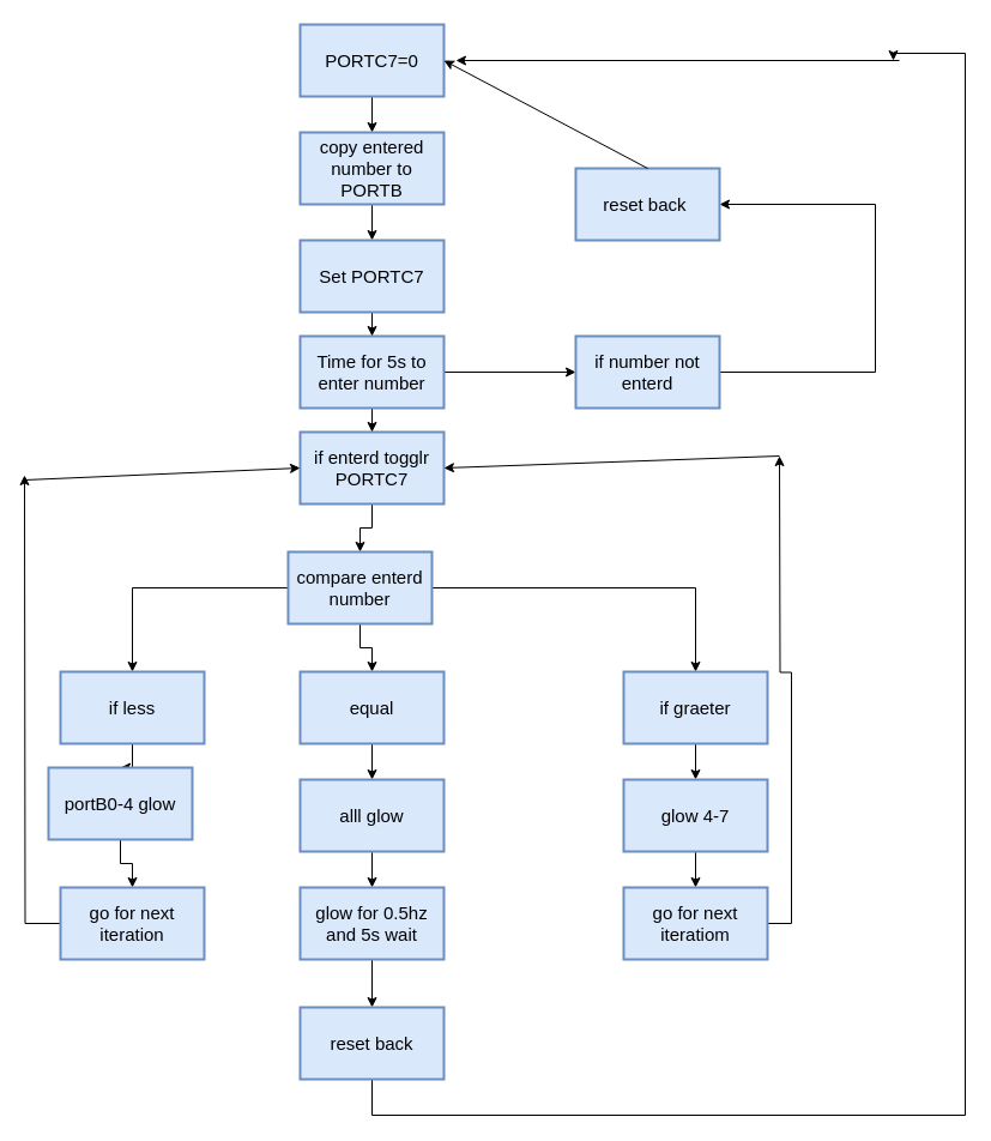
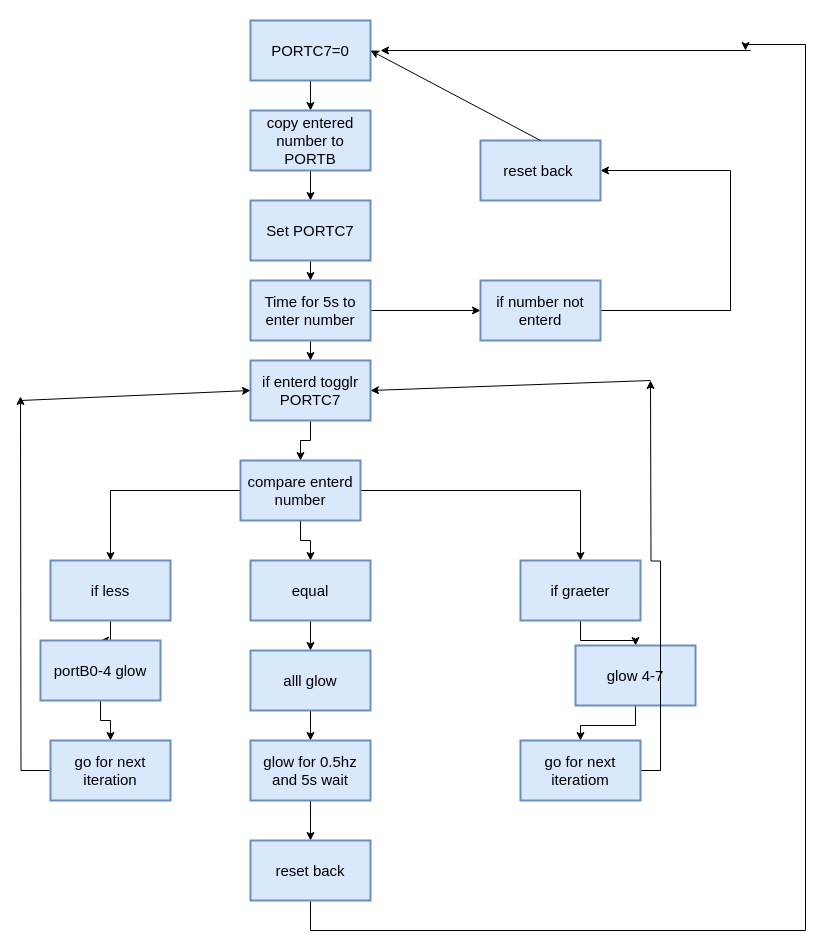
  <mxCell id="0" />
  <mxCell id="1" parent="0" />
  <mxCell id="2" value="" style="edgeStyle=orthogonalEdgeStyle;rounded=0;orthogonalLoop=1;jettySize=auto;html=1;fontSize=15;fontColor=#000000;" edge="1" parent="1" source="3" target="5"><mxGeometry relative="1" as="geometry" /></mxCell>
  <mxCell id="3" value="PORTC7=0" style="rounded=0;whiteSpace=wrap;html=1;fontSize=15;strokeWidth=2;fillColor=#dae8fc;strokeColor=#6c8ebf;" vertex="1" parent="1"><mxGeometry x="250" y="20" width="120" height="60" as="geometry" /></mxCell>
  <mxCell id="4" value="" style="edgeStyle=orthogonalEdgeStyle;rounded=0;orthogonalLoop=1;jettySize=auto;html=1;fontSize=15;fontColor=#000000;" edge="1" parent="1" source="5" target="7"><mxGeometry relative="1" as="geometry" /></mxCell>
  <mxCell id="5" value="copy entered number to PORTB" style="whiteSpace=wrap;html=1;rounded=0;fontSize=15;strokeColor=#6c8ebf;strokeWidth=2;fillColor=#dae8fc;" vertex="1" parent="1"><mxGeometry x="250" y="110" width="120" height="60" as="geometry" /></mxCell>
  <mxCell id="6" value="" style="edgeStyle=orthogonalEdgeStyle;rounded=0;orthogonalLoop=1;jettySize=auto;html=1;fontSize=15;fontColor=#000000;" edge="1" parent="1" source="7" target="10"><mxGeometry relative="1" as="geometry" /></mxCell>
  <mxCell id="7" value="Set PORTC7" style="whiteSpace=wrap;html=1;rounded=0;fontSize=15;strokeColor=#6c8ebf;strokeWidth=2;fillColor=#dae8fc;" vertex="1" parent="1"><mxGeometry x="250" y="200" width="120" height="60" as="geometry" /></mxCell>
  <mxCell id="8" value="" style="edgeStyle=orthogonalEdgeStyle;rounded=0;orthogonalLoop=1;jettySize=auto;html=1;fontSize=15;fontColor=#000000;" edge="1" parent="1" source="10" target="12"><mxGeometry relative="1" as="geometry" /></mxCell>
  <mxCell id="9" value="" style="edgeStyle=orthogonalEdgeStyle;rounded=0;orthogonalLoop=1;jettySize=auto;html=1;fontSize=15;fontColor=#000000;" edge="1" parent="1" source="10" target="16"><mxGeometry relative="1" as="geometry" /></mxCell>
  <mxCell id="10" value="Time for 5s to enter number" style="whiteSpace=wrap;html=1;rounded=0;fontSize=15;strokeColor=#6c8ebf;strokeWidth=2;fillColor=#dae8fc;" vertex="1" parent="1"><mxGeometry x="250" y="280" width="120" height="60" as="geometry" /></mxCell>
  <mxCell id="11" value="" style="edgeStyle=orthogonalEdgeStyle;rounded=0;orthogonalLoop=1;jettySize=auto;html=1;fontSize=15;fontColor=#000000;" edge="1" parent="1" source="12" target="13"><mxGeometry relative="1" as="geometry"><Array as="points"><mxPoint x="730" y="310" /><mxPoint x="730" y="170" /></Array></mxGeometry></mxCell>
  <mxCell id="12" value="if number not enterd" style="whiteSpace=wrap;html=1;rounded=0;fontSize=15;strokeColor=#6c8ebf;strokeWidth=2;fillColor=#dae8fc;" vertex="1" parent="1"><mxGeometry x="480" y="280" width="120" height="60" as="geometry" /></mxCell>
  <mxCell id="13" value="reset back&amp;nbsp;" style="whiteSpace=wrap;html=1;rounded=0;fontSize=15;strokeColor=#6c8ebf;strokeWidth=2;fillColor=#dae8fc;" vertex="1" parent="1"><mxGeometry x="480" y="140" width="120" height="60" as="geometry" /></mxCell>
  <mxCell id="14" value="" style="endArrow=classic;html=1;rounded=0;fontSize=15;fontColor=#000000;exitX=0.5;exitY=0;exitDx=0;exitDy=0;entryX=1;entryY=0.5;entryDx=0;entryDy=0;" edge="1" parent="1" source="13" target="3"><mxGeometry width="50" height="50" relative="1" as="geometry"><mxPoint x="450" y="190" as="sourcePoint" /><mxPoint x="380" y="60" as="targetPoint" /></mxGeometry></mxCell>
  <mxCell id="15" value="" style="edgeStyle=orthogonalEdgeStyle;rounded=0;orthogonalLoop=1;jettySize=auto;html=1;fontSize=15;fontColor=#000000;" edge="1" parent="1" source="16" target="20"><mxGeometry relative="1" as="geometry" /></mxCell>
  <mxCell id="16" value="if enterd togglr PORTC7" style="whiteSpace=wrap;html=1;rounded=0;fontSize=15;strokeColor=#6c8ebf;strokeWidth=2;fillColor=#dae8fc;" vertex="1" parent="1"><mxGeometry x="250" y="360" width="120" height="60" as="geometry" /></mxCell>
  <mxCell id="17" value="" style="edgeStyle=orthogonalEdgeStyle;rounded=0;orthogonalLoop=1;jettySize=auto;html=1;fontSize=15;fontColor=#000000;" edge="1" parent="1" source="20" target="22"><mxGeometry relative="1" as="geometry" /></mxCell>
  <mxCell id="18" value="" style="edgeStyle=orthogonalEdgeStyle;rounded=0;orthogonalLoop=1;jettySize=auto;html=1;fontSize=15;fontColor=#000000;" edge="1" parent="1" source="20" target="24"><mxGeometry relative="1" as="geometry" /></mxCell>
  <mxCell id="19" value="" style="edgeStyle=orthogonalEdgeStyle;rounded=0;orthogonalLoop=1;jettySize=auto;html=1;fontSize=15;fontColor=#000000;" edge="1" parent="1" source="20" target="26"><mxGeometry relative="1" as="geometry" /></mxCell>
  <mxCell id="20" value="compare enterd number" style="whiteSpace=wrap;html=1;rounded=0;fontSize=15;strokeColor=#6c8ebf;strokeWidth=2;fillColor=#dae8fc;" vertex="1" parent="1"><mxGeometry x="240" y="460" width="120" height="60" as="geometry" /></mxCell>
  <mxCell id="21" value="" style="edgeStyle=orthogonalEdgeStyle;rounded=0;orthogonalLoop=1;jettySize=auto;html=1;fontSize=15;fontColor=#000000;" edge="1" parent="1" source="22" target="28"><mxGeometry relative="1" as="geometry" /></mxCell>
  <mxCell id="22" value="if less" style="whiteSpace=wrap;html=1;rounded=0;fontSize=15;strokeColor=#6c8ebf;strokeWidth=2;fillColor=#dae8fc;" vertex="1" parent="1"><mxGeometry x="50" y="560" width="120" height="60" as="geometry" /></mxCell>
  <mxCell id="23" value="" style="edgeStyle=orthogonalEdgeStyle;rounded=0;orthogonalLoop=1;jettySize=auto;html=1;fontSize=15;fontColor=#000000;" edge="1" parent="1" source="24" target="30"><mxGeometry relative="1" as="geometry" /></mxCell>
  <mxCell id="24" value="equal" style="whiteSpace=wrap;html=1;rounded=0;fontSize=15;strokeColor=#6c8ebf;strokeWidth=2;fillColor=#dae8fc;" vertex="1" parent="1"><mxGeometry x="250" y="560" width="120" height="60" as="geometry" /></mxCell>
  <mxCell id="25" value="" style="edgeStyle=orthogonalEdgeStyle;rounded=0;orthogonalLoop=1;jettySize=auto;html=1;fontSize=15;fontColor=#000000;" edge="1" parent="1" source="26" target="32"><mxGeometry relative="1" as="geometry" /></mxCell>
  <mxCell id="26" value="if graeter" style="whiteSpace=wrap;html=1;rounded=0;fontSize=15;strokeColor=#6c8ebf;strokeWidth=2;fillColor=#dae8fc;" vertex="1" parent="1"><mxGeometry x="520" y="560" width="120" height="60" as="geometry" /></mxCell>
  <mxCell id="27" value="" style="edgeStyle=orthogonalEdgeStyle;rounded=0;orthogonalLoop=1;jettySize=auto;html=1;fontSize=15;fontColor=#000000;" edge="1" parent="1" source="28" target="41"><mxGeometry relative="1" as="geometry" /></mxCell>
  <mxCell id="28" value="portB0-4 glow" style="whiteSpace=wrap;html=1;rounded=0;fontSize=15;strokeColor=#6c8ebf;strokeWidth=2;fillColor=#dae8fc;" vertex="1" parent="1"><mxGeometry x="40" y="640" width="120" height="60" as="geometry" /></mxCell>
  <mxCell id="29" value="" style="edgeStyle=orthogonalEdgeStyle;rounded=0;orthogonalLoop=1;jettySize=auto;html=1;fontSize=15;fontColor=#000000;" edge="1" parent="1" source="30" target="34"><mxGeometry relative="1" as="geometry" /></mxCell>
  <mxCell id="30" value="alll glow" style="whiteSpace=wrap;html=1;rounded=0;fontSize=15;strokeColor=#6c8ebf;strokeWidth=2;fillColor=#dae8fc;" vertex="1" parent="1"><mxGeometry x="250" y="650" width="120" height="60" as="geometry" /></mxCell>
  <mxCell id="31" value="" style="edgeStyle=orthogonalEdgeStyle;rounded=0;orthogonalLoop=1;jettySize=auto;html=1;fontSize=15;fontColor=#000000;" edge="1" parent="1" source="32" target="39"><mxGeometry relative="1" as="geometry" /></mxCell>
- <mxCell id="32" value="glow 4-7" style="whiteSpace=wrap;html=1;rounded=0;fontSize=15;strokeColor=#6c8ebf;strokeWidth=2;fillColor=#dae8fc;" vertex="1" parent="1"><mxGeometry x="520" y="650" width="120" height="60" as="geometry" /></mxCell>
+ <mxCell id="32" value="glow 4-7" style="whiteSpace=wrap;html=1;rounded=0;fontSize=15;strokeColor=#6c8ebf;strokeWidth=2;fillColor=#dae8fc;" vertex="1" parent="1"><mxGeometry x="575" y="645" width="120" height="60" as="geometry" /></mxCell>
  <mxCell id="33" value="" style="edgeStyle=orthogonalEdgeStyle;rounded=0;orthogonalLoop=1;jettySize=auto;html=1;fontSize=15;fontColor=#000000;" edge="1" parent="1" source="34" target="36"><mxGeometry relative="1" as="geometry" /></mxCell>
  <mxCell id="34" value="glow for 0.5hz&lt;br&gt;and 5s wait" style="whiteSpace=wrap;html=1;rounded=0;fontSize=15;strokeColor=#6c8ebf;strokeWidth=2;fillColor=#dae8fc;" vertex="1" parent="1"><mxGeometry x="250" y="740" width="120" height="60" as="geometry" /></mxCell>
  <mxCell id="35" style="edgeStyle=orthogonalEdgeStyle;rounded=0;orthogonalLoop=1;jettySize=auto;html=1;fontSize=15;fontColor=#000000;" edge="1" parent="1" source="36"><mxGeometry relative="1" as="geometry"><mxPoint x="745" y="50" as="targetPoint" /><Array as="points"><mxPoint x="310" y="930" /><mxPoint x="805" y="930" /><mxPoint x="805" y="44" /><mxPoint x="745" y="44" /></Array></mxGeometry></mxCell>
  <mxCell id="36" value="reset back" style="whiteSpace=wrap;html=1;rounded=0;fontSize=15;strokeColor=#6c8ebf;strokeWidth=2;fillColor=#dae8fc;" vertex="1" parent="1"><mxGeometry x="250" y="840" width="120" height="60" as="geometry" /></mxCell>
  <mxCell id="37" value="" style="endArrow=classic;html=1;rounded=0;fontSize=15;fontColor=#000000;" edge="1" parent="1"><mxGeometry width="50" height="50" relative="1" as="geometry"><mxPoint x="750" y="50" as="sourcePoint" /><mxPoint x="380" y="50" as="targetPoint" /></mxGeometry></mxCell>
  <mxCell id="38" style="edgeStyle=orthogonalEdgeStyle;rounded=0;orthogonalLoop=1;jettySize=auto;html=1;fontSize=15;fontColor=#000000;" edge="1" parent="1" source="39"><mxGeometry relative="1" as="geometry"><mxPoint x="650" y="380" as="targetPoint" /></mxGeometry></mxCell>
  <mxCell id="39" value="go for next iteratiom" style="whiteSpace=wrap;html=1;rounded=0;fontSize=15;strokeColor=#6c8ebf;strokeWidth=2;fillColor=#dae8fc;" vertex="1" parent="1"><mxGeometry x="520" y="740" width="120" height="60" as="geometry" /></mxCell>
  <mxCell id="40" style="edgeStyle=orthogonalEdgeStyle;rounded=0;orthogonalLoop=1;jettySize=auto;html=1;fontSize=15;fontColor=#000000;" edge="1" parent="1" source="41"><mxGeometry relative="1" as="geometry"><mxPoint x="20" y="396" as="targetPoint" /></mxGeometry></mxCell>
  <mxCell id="41" value="go for next iteration" style="whiteSpace=wrap;html=1;rounded=0;fontSize=15;strokeColor=#6c8ebf;strokeWidth=2;fillColor=#dae8fc;" vertex="1" parent="1"><mxGeometry x="50" y="740" width="120" height="60" as="geometry" /></mxCell>
  <mxCell id="42" value="" style="endArrow=classic;html=1;rounded=0;fontSize=15;fontColor=#000000;entryX=1;entryY=0.5;entryDx=0;entryDy=0;" edge="1" parent="1" target="16"><mxGeometry width="50" height="50" relative="1" as="geometry"><mxPoint x="650" y="380" as="sourcePoint" /><mxPoint x="540" y="350" as="targetPoint" /></mxGeometry></mxCell>
  <mxCell id="43" value="" style="endArrow=classic;html=1;rounded=0;fontSize=15;fontColor=#000000;entryX=0;entryY=0.5;entryDx=0;entryDy=0;" edge="1" parent="1" target="16"><mxGeometry width="50" height="50" relative="1" as="geometry"><mxPoint x="20" y="400" as="sourcePoint" /><mxPoint x="500" y="310" as="targetPoint" /></mxGeometry></mxCell>
